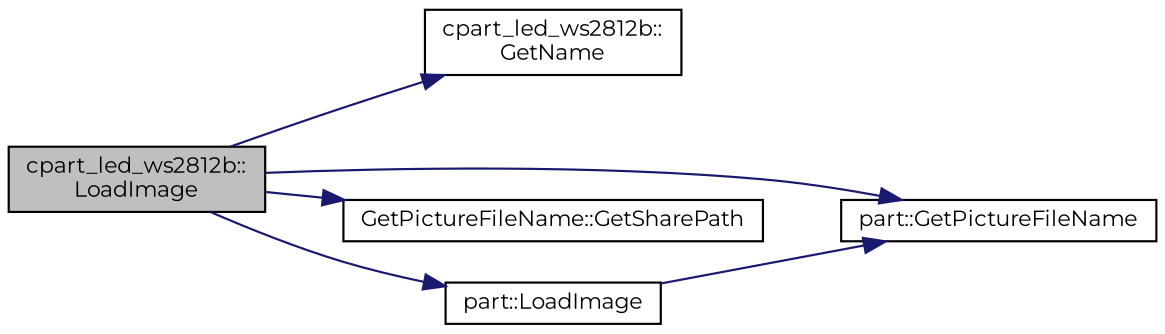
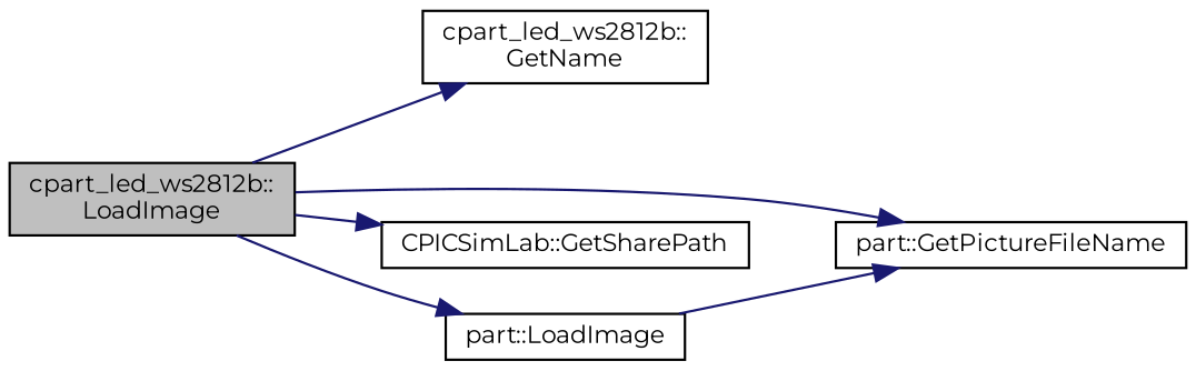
  digraph {
    fontname=Montserrat
    rankdir=LR
    node [color=black fillcolor=white fontname=Montserrat fontsize=10 shape=record style=filled]
    edge [color=midnightblue fontname=Montserrat fontsize=10 labelfontname=Helvetica labelfontsize=10 style=solid]
    n1 [fillcolor=grey75 fontcolor=black height=0.2 label="cpart_led_ws2812b::\lLoadImage" width=0.4]
    n2 [height=0.2 label="cpart_led_ws2812b::\lGetName" width=0.4]
    n3 [height=0.2 label="part::GetPictureFileName" width=0.4]
-   n4 [height=0.2 label="GetPictureFileName::GetSharePath" width=0.4]
+   n4 [height=0.2 label="CPICSimLab::GetSharePath" width=0.4]
    n5 [height=0.2 label="part::LoadImage" width=0.4]
    n1 -> n2
    n1 -> n3
    n1 -> n4
    n1 -> n5
    n5 -> n3
  }
